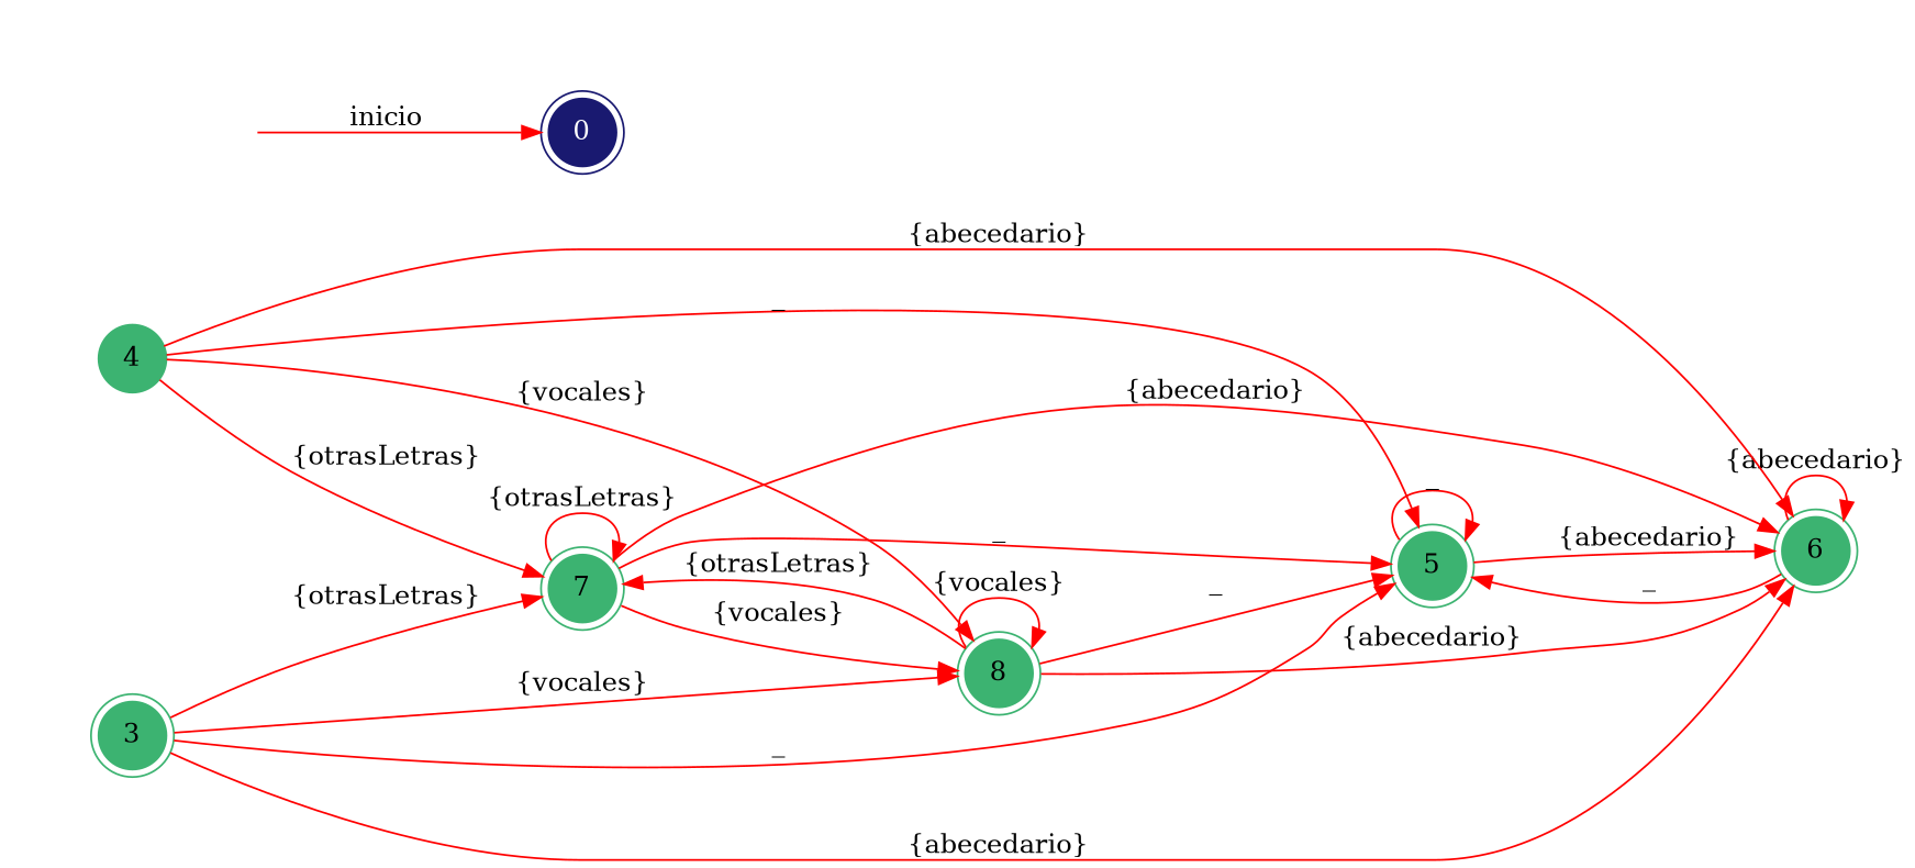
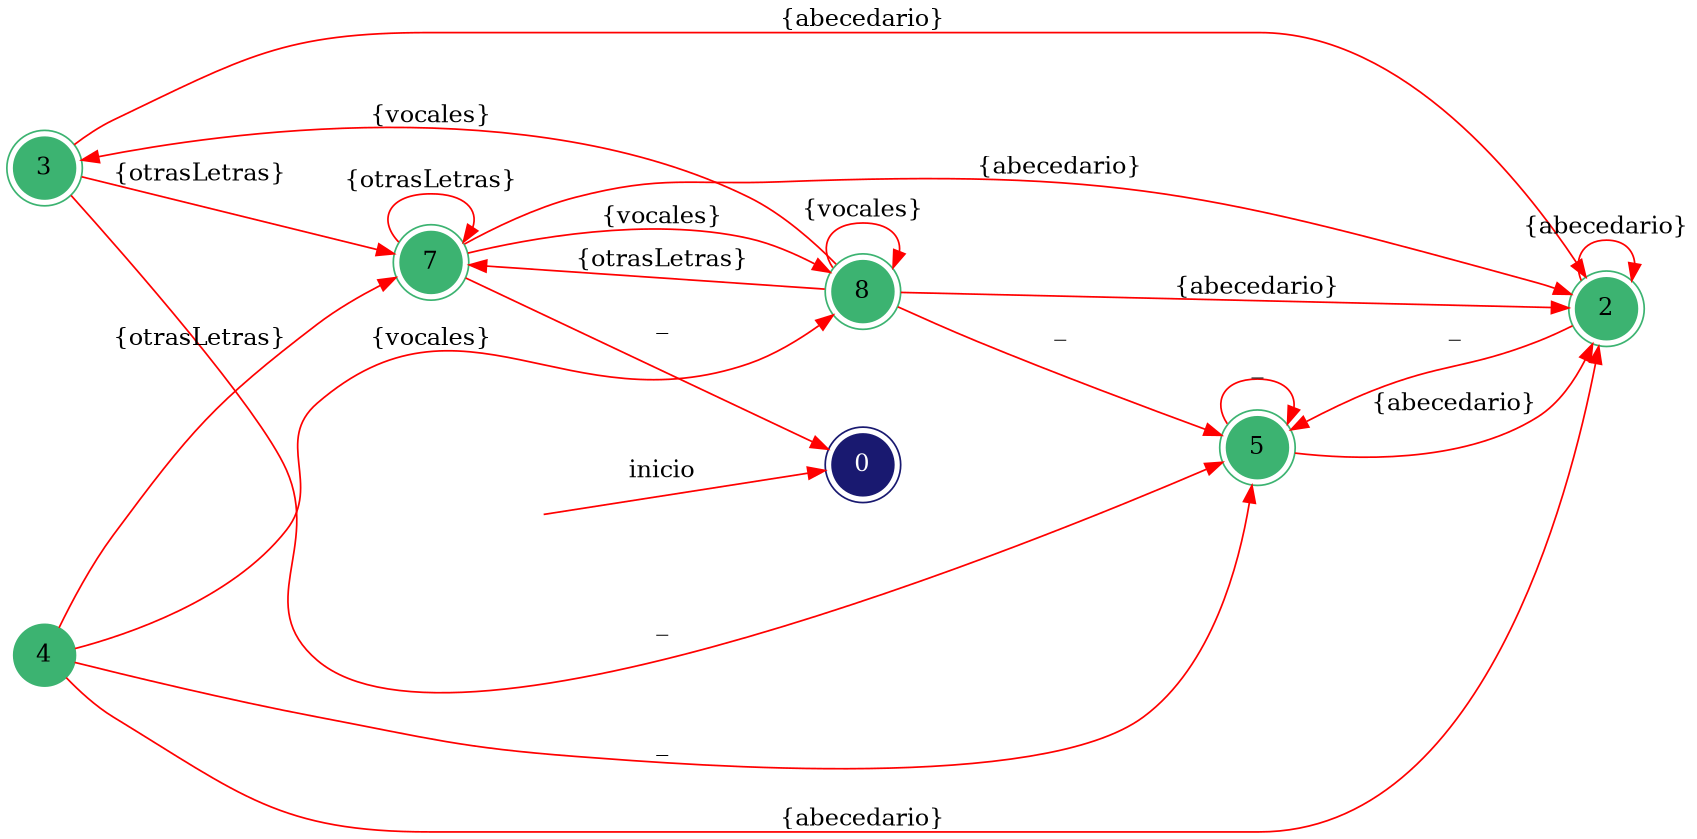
  digraph {
    rankdir=LR
    node [color=mediumseagreen shape=doublecircle style=filled]
    edge [color=red]
    3
    5
-   6
+   6 [label=2]
    7
    8
    4 [shape=circle]
    secret_node [color=midnightblue fontcolor=white shape=circle style=invis]
    0 [color=midnightblue fontcolor=white]
    3 -> 5 [label=_]
    3 -> 6 [label="{abecedario}"]
    3 -> 7 [label="{otrasLetras}"]
-   3 -> 8 [label="{vocales}"]
+   8 -> 3 [label="{vocales}"]
    5 -> 5 [label=_]
    5 -> 6 [label="{abecedario}"]
    6 -> 5 [label=_]
    6 -> 6 [label="{abecedario}"]
-   7 -> 5 [label=_]
+   7 -> 0 [label=_]
    7 -> 6 [label="{abecedario}"]
    7 -> 7 [label="{otrasLetras}"]
    7 -> 8 [label="{vocales}"]
    8 -> 5 [label=_]
    8 -> 6 [label="{abecedario}"]
    8 -> 7 [label="{otrasLetras}"]
    8 -> 8 [label="{vocales}"]
    4 -> 5 [label=_]
    4 -> 6 [label="{abecedario}"]
    4 -> 7 [label="{otrasLetras}"]
    4 -> 8 [label="{vocales}"]
    secret_node -> 0 [label=inicio]
  }
